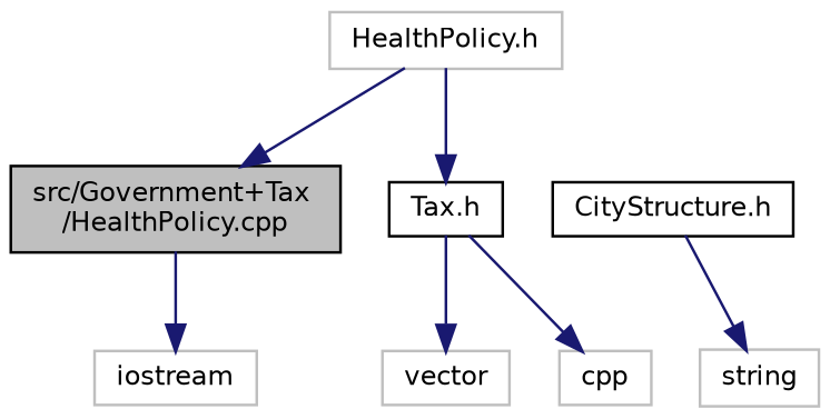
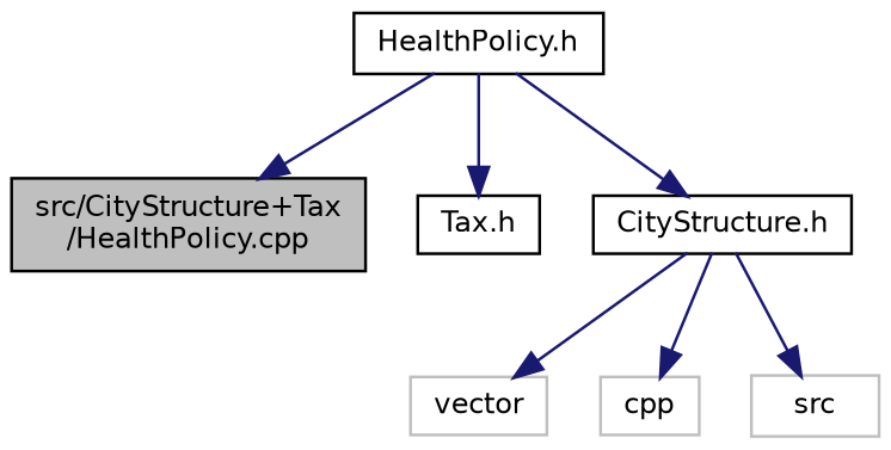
  digraph {
    node [color=black fillcolor=white fontname=Helvetica fontsize=10 shape=record style=filled]
    edge [color=midnightblue fontname=Helvetica fontsize=10 labelfontname=Helvetica labelfontsize=10 style=solid]
-   n1 [fillcolor=grey75 fontcolor=black height=0.2 label="src/Government+Tax\l/HealthPolicy.cpp" width=0.4]
-   n2 [color=grey75 height=0.2 label=iostream width=0.4]
-   n3 [color=grey75 height=0.2 label="HealthPolicy.h" width=0.4]
+   n1 [fillcolor=grey75 fontcolor=black height=0.2 label="src/CityStructure+Tax\l/HealthPolicy.cpp" width=0.4]
+   n3 [height=0.2 label="HealthPolicy.h" width=0.4]
    n4 [height=0.2 label="Tax.h" width=0.4]
    n5 [height=0.2 label="CityStructure.h" width=0.4]
    n6 [color=grey75 height=0.2 label=vector width=0.4]
-   n7 [color=grey75 height=0.2 label=string width=0.4]
+   n7 [color=grey75 height=0.2 label=src width=0.4]
    n8 [color=grey75 height=0.2 label=cpp width=0.4]
-   n1 -> n2
    n3 -> n1
    n3 -> n4
-   n4 -> n6
+   n3 -> n5
+   n5 -> n6
    n5 -> n7
-   n4 -> n8
+   n5 -> n8
  }
